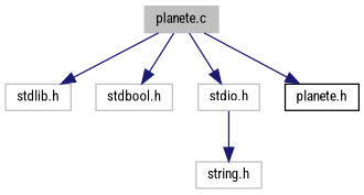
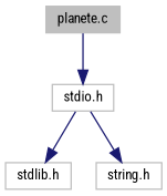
  digraph {
    fontname="Roboto Condensed"
    node [color=grey75 fillcolor=white fontname="Roboto Condensed" fontsize=10 shape=record style=filled]
    edge [color=midnightblue fontname="Roboto Condensed" fontsize=10 labelfontname=Helvetica labelfontsize=10 style=solid]
    n1 [fillcolor=grey75 fontcolor=black height=0.2 label="planete.c" width=0.4]
    n2 [height=0.2 label="stdlib.h" width=0.4]
-   n3 [height=0.2 label="stdbool.h" width=0.4]
    n4 [height=0.2 label="stdio.h" width=0.4]
-   n5 [color=black height=0.2 label="planete.h" width=0.4]
    n6 [height=0.2 label="string.h" width=0.4]
-   n1 -> n2
-   n1 -> n3
+   n4 -> n2
    n1 -> n4
-   n1 -> n5
    n4 -> n6
  }
